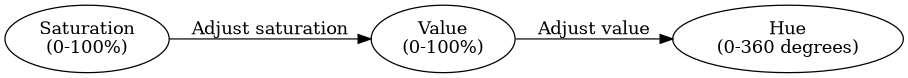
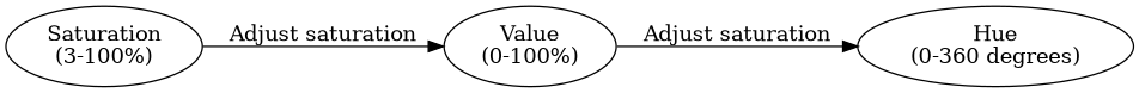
  digraph {
    rankdir=LR
    n1 [label="Hue\n(0-360 degrees)"]
-   n2 [label="Saturation\n(0-100%)"]
+   n2 [label="Saturation\n(3-100%)"]
    n3 [label="Value\n(0-100%)"]
    n2 -> n3 [label="Adjust saturation"]
-   n3 -> n1 [label="Adjust value"]
+   n3 -> n1 [label="Adjust saturation"]
  }
